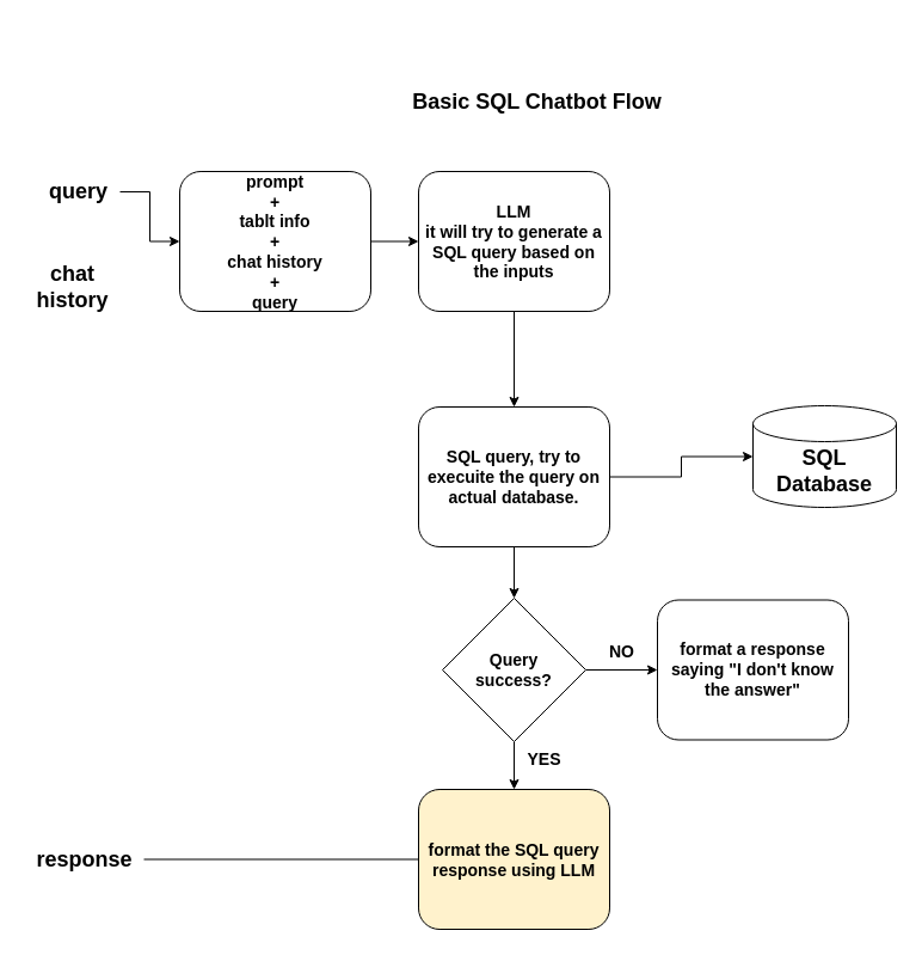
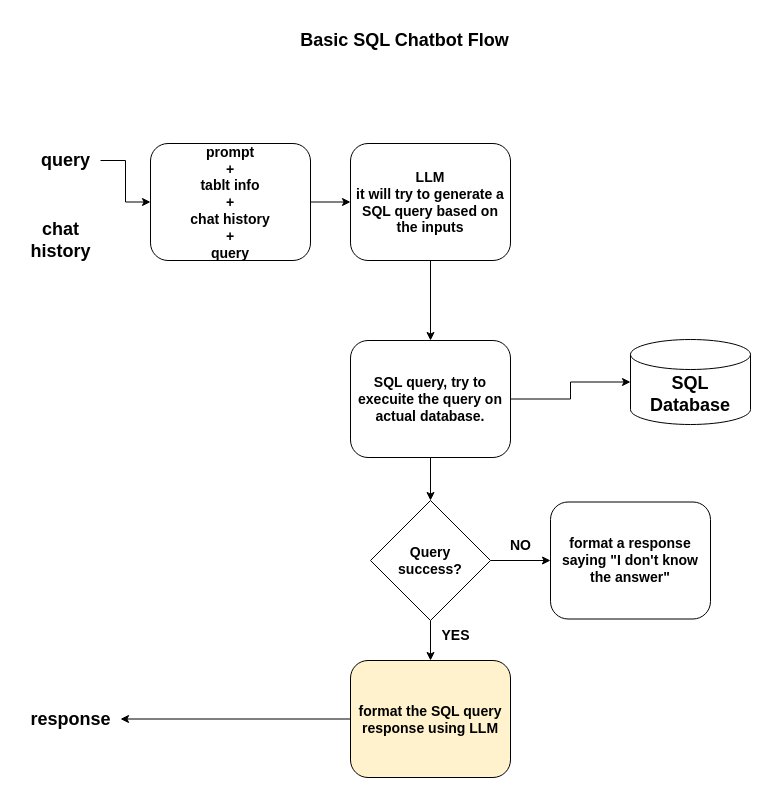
  <mxCell id="0" />
  <mxCell id="1" parent="0" />
- <mxCell id="2" value="&lt;b&gt;&lt;font style=&quot;font-size: 18px;&quot;&gt;Basic SQL Chatbot Flow&lt;/font&gt;&lt;/b&gt;" style="text;html=1;align=center;verticalAlign=middle;resizable=0;points=[];autosize=1;strokeColor=none;fillColor=none;" vertex="1" parent="1"><mxGeometry x="334" y="65" width="230" height="40" as="geometry" /></mxCell>
+ <mxCell id="2" value="&lt;b&gt;&lt;font style=&quot;font-size: 18px;&quot;&gt;Basic SQL Chatbot Flow&lt;/font&gt;&lt;/b&gt;" style="text;html=1;align=center;verticalAlign=middle;resizable=0;points=[];autosize=1;strokeColor=none;fillColor=none;" vertex="1" parent="1"><mxGeometry x="289" y="20" width="230" height="40" as="geometry" /></mxCell>
  <mxCell id="3" value="&lt;b&gt;&lt;font style=&quot;font-size: 18px;&quot;&gt;SQL Database&lt;/font&gt;&lt;/b&gt;" style="shape=cylinder3;whiteSpace=wrap;html=1;boundedLbl=1;backgroundOutline=1;size=15;" vertex="1" parent="1"><mxGeometry x="630" y="339" width="120" height="85" as="geometry" /></mxCell>
  <mxCell id="4" value="" style="edgeStyle=orthogonalEdgeStyle;rounded=0;orthogonalLoop=1;jettySize=auto;html=1;" edge="1" parent="1" source="5" target="10"><mxGeometry relative="1" as="geometry" /></mxCell>
  <mxCell id="5" value="&lt;b&gt;&lt;font style=&quot;font-size: 14px;&quot;&gt;prompt&lt;br&gt;+&lt;br&gt;tablt info&lt;br&gt;+&lt;br&gt;chat history&lt;br&gt;+&lt;br&gt;query&lt;/font&gt;&lt;/b&gt;" style="rounded=1;whiteSpace=wrap;html=1;" vertex="1" parent="1"><mxGeometry x="150" y="143" width="160" height="117" as="geometry" /></mxCell>
  <mxCell id="6" style="edgeStyle=orthogonalEdgeStyle;rounded=0;orthogonalLoop=1;jettySize=auto;html=1;entryX=0;entryY=0.5;entryDx=0;entryDy=0;" edge="1" parent="1" source="7" target="5"><mxGeometry relative="1" as="geometry" /></mxCell>
  <mxCell id="7" value="&lt;b&gt;&lt;font style=&quot;font-size: 18px;&quot;&gt;query&lt;/font&gt;&lt;/b&gt;" style="text;html=1;align=center;verticalAlign=middle;resizable=0;points=[];autosize=1;strokeColor=none;fillColor=none;" vertex="1" parent="1"><mxGeometry x="30" y="140" width="70" height="40" as="geometry" /></mxCell>
  <mxCell id="8" value="&lt;b&gt;&lt;font style=&quot;font-size: 18px;&quot;&gt;chat&lt;br&gt;history&lt;br&gt;&lt;/font&gt;&lt;/b&gt;" style="text;html=1;align=center;verticalAlign=middle;resizable=0;points=[];autosize=1;strokeColor=none;fillColor=none;" vertex="1" parent="1"><mxGeometry x="20" y="210" width="80" height="60" as="geometry" /></mxCell>
  <mxCell id="9" value="" style="edgeStyle=orthogonalEdgeStyle;rounded=0;orthogonalLoop=1;jettySize=auto;html=1;" edge="1" parent="1" source="10" target="12"><mxGeometry relative="1" as="geometry" /></mxCell>
  <mxCell id="10" value="&lt;b&gt;&lt;font style=&quot;font-size: 14px;&quot;&gt;LLM&lt;br&gt;it will try to generate a SQL query based on the inputs&lt;/font&gt;&lt;/b&gt;" style="rounded=1;whiteSpace=wrap;html=1;" vertex="1" parent="1"><mxGeometry x="350" y="143" width="160" height="117" as="geometry" /></mxCell>
  <mxCell id="11" value="" style="edgeStyle=orthogonalEdgeStyle;rounded=0;orthogonalLoop=1;jettySize=auto;html=1;" edge="1" parent="1" source="12" target="16"><mxGeometry relative="1" as="geometry" /></mxCell>
  <mxCell id="12" value="&lt;span style=&quot;font-size: 14px;&quot;&gt;&lt;b&gt;SQL query, try to execuite the query on actual database.&lt;/b&gt;&lt;/span&gt;" style="rounded=1;whiteSpace=wrap;html=1;" vertex="1" parent="1"><mxGeometry x="350" y="340" width="160" height="117" as="geometry" /></mxCell>
  <mxCell id="13" style="edgeStyle=orthogonalEdgeStyle;rounded=0;orthogonalLoop=1;jettySize=auto;html=1;entryX=0;entryY=0.5;entryDx=0;entryDy=0;entryPerimeter=0;" edge="1" parent="1" source="12" target="3"><mxGeometry relative="1" as="geometry" /></mxCell>
  <mxCell id="14" value="" style="edgeStyle=orthogonalEdgeStyle;rounded=0;orthogonalLoop=1;jettySize=auto;html=1;" edge="1" parent="1" source="16" target="17"><mxGeometry relative="1" as="geometry" /></mxCell>
  <mxCell id="15" value="" style="edgeStyle=orthogonalEdgeStyle;rounded=0;orthogonalLoop=1;jettySize=auto;html=1;" edge="1" parent="1" source="16" target="20"><mxGeometry relative="1" as="geometry" /></mxCell>
  <mxCell id="16" value="&lt;b&gt;&lt;font style=&quot;font-size: 14px;&quot;&gt;Query&lt;br&gt;success?&lt;/font&gt;&lt;/b&gt;" style="rhombus;whiteSpace=wrap;html=1;" vertex="1" parent="1"><mxGeometry x="370" y="500" width="120" height="120" as="geometry" /></mxCell>
  <mxCell id="17" value="&lt;span style=&quot;font-size: 14px;&quot;&gt;&lt;b&gt;format a response saying &quot;I don't know the answer&quot;&lt;/b&gt;&lt;/span&gt;" style="rounded=1;whiteSpace=wrap;html=1;" vertex="1" parent="1"><mxGeometry x="550" y="501.5" width="160" height="117" as="geometry" /></mxCell>
  <mxCell id="18" value="&lt;b&gt;&lt;font style=&quot;font-size: 14px;&quot;&gt;NO&lt;/font&gt;&lt;/b&gt;" style="text;html=1;align=center;verticalAlign=middle;resizable=0;points=[];autosize=1;strokeColor=none;fillColor=none;" vertex="1" parent="1"><mxGeometry x="500" y="530" width="40" height="30" as="geometry" /></mxCell>
- <mxCell id="19" style="edgeStyle=orthogonalEdgeStyle;rounded=0;orthogonalLoop=1;jettySize=auto;html=1;endArrow=none;" edge="1" parent="1" source="20" target="22"><mxGeometry relative="1" as="geometry" /></mxCell>
+ <mxCell id="19" style="edgeStyle=orthogonalEdgeStyle;rounded=0;orthogonalLoop=1;jettySize=auto;html=1;" edge="1" parent="1" source="20" target="22"><mxGeometry relative="1" as="geometry" /></mxCell>
  <mxCell id="20" value="&lt;span style=&quot;font-size: 14px;&quot;&gt;&lt;b&gt;format the SQL query response using LLM&lt;/b&gt;&lt;/span&gt;" style="rounded=1;whiteSpace=wrap;html=1;fillColor=#fff2cc;" vertex="1" parent="1"><mxGeometry x="350" y="660" width="160" height="117" as="geometry" /></mxCell>
  <mxCell id="21" value="&lt;b&gt;&lt;font style=&quot;font-size: 14px;&quot;&gt;YES&lt;/font&gt;&lt;/b&gt;" style="text;html=1;align=center;verticalAlign=middle;resizable=0;points=[];autosize=1;strokeColor=none;fillColor=none;" vertex="1" parent="1"><mxGeometry x="430" y="620" width="50" height="30" as="geometry" /></mxCell>
  <mxCell id="22" value="&lt;b&gt;&lt;font style=&quot;font-size: 18px;&quot;&gt;response&lt;br&gt;&lt;/font&gt;&lt;/b&gt;" style="text;html=1;align=center;verticalAlign=middle;resizable=0;points=[];autosize=1;strokeColor=none;fillColor=none;" vertex="1" parent="1"><mxGeometry x="20" y="698.5" width="100" height="40" as="geometry" /></mxCell>
